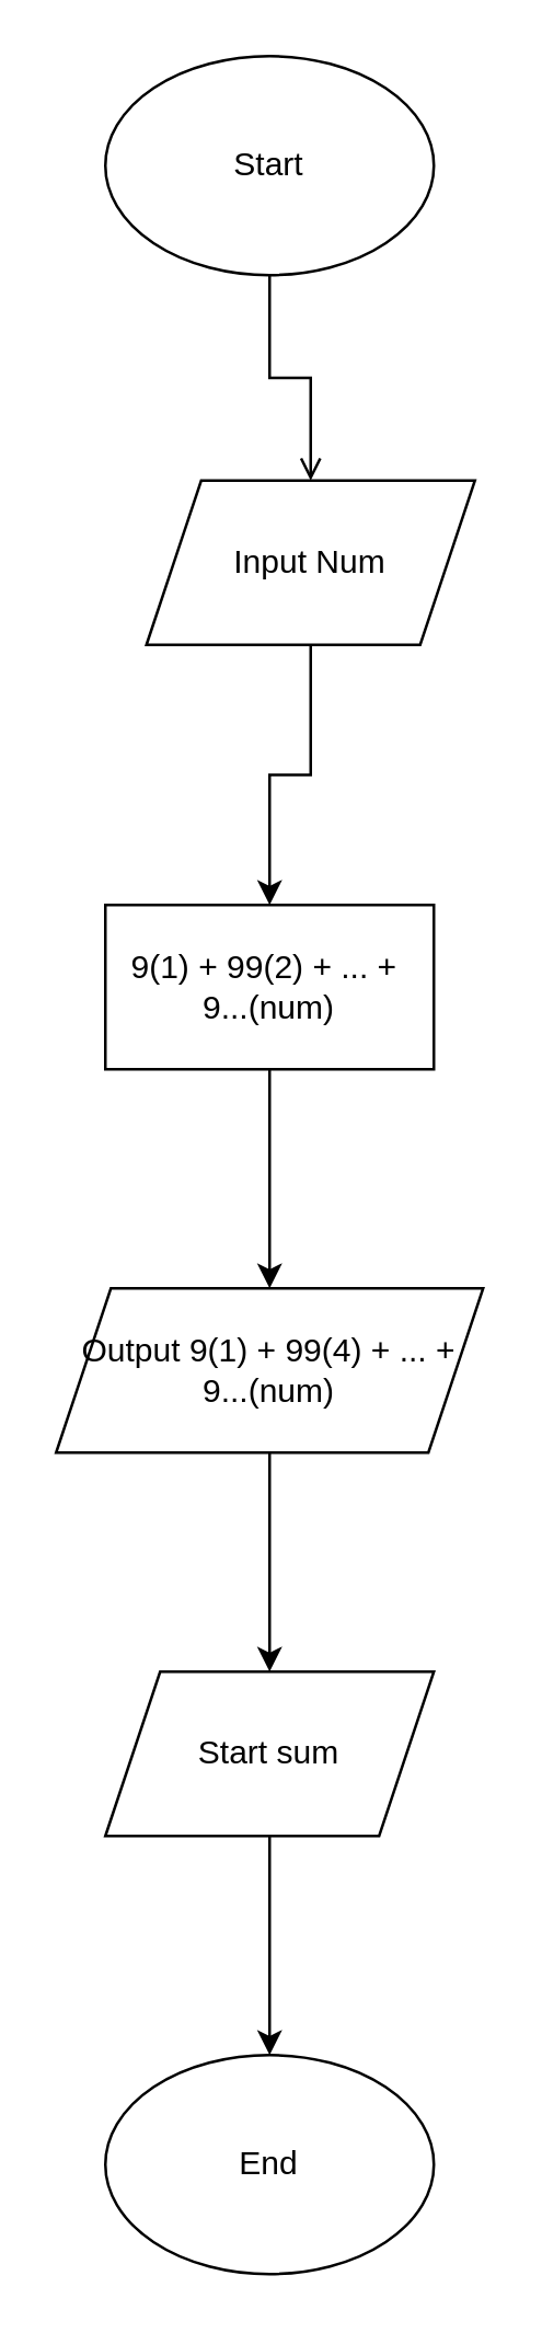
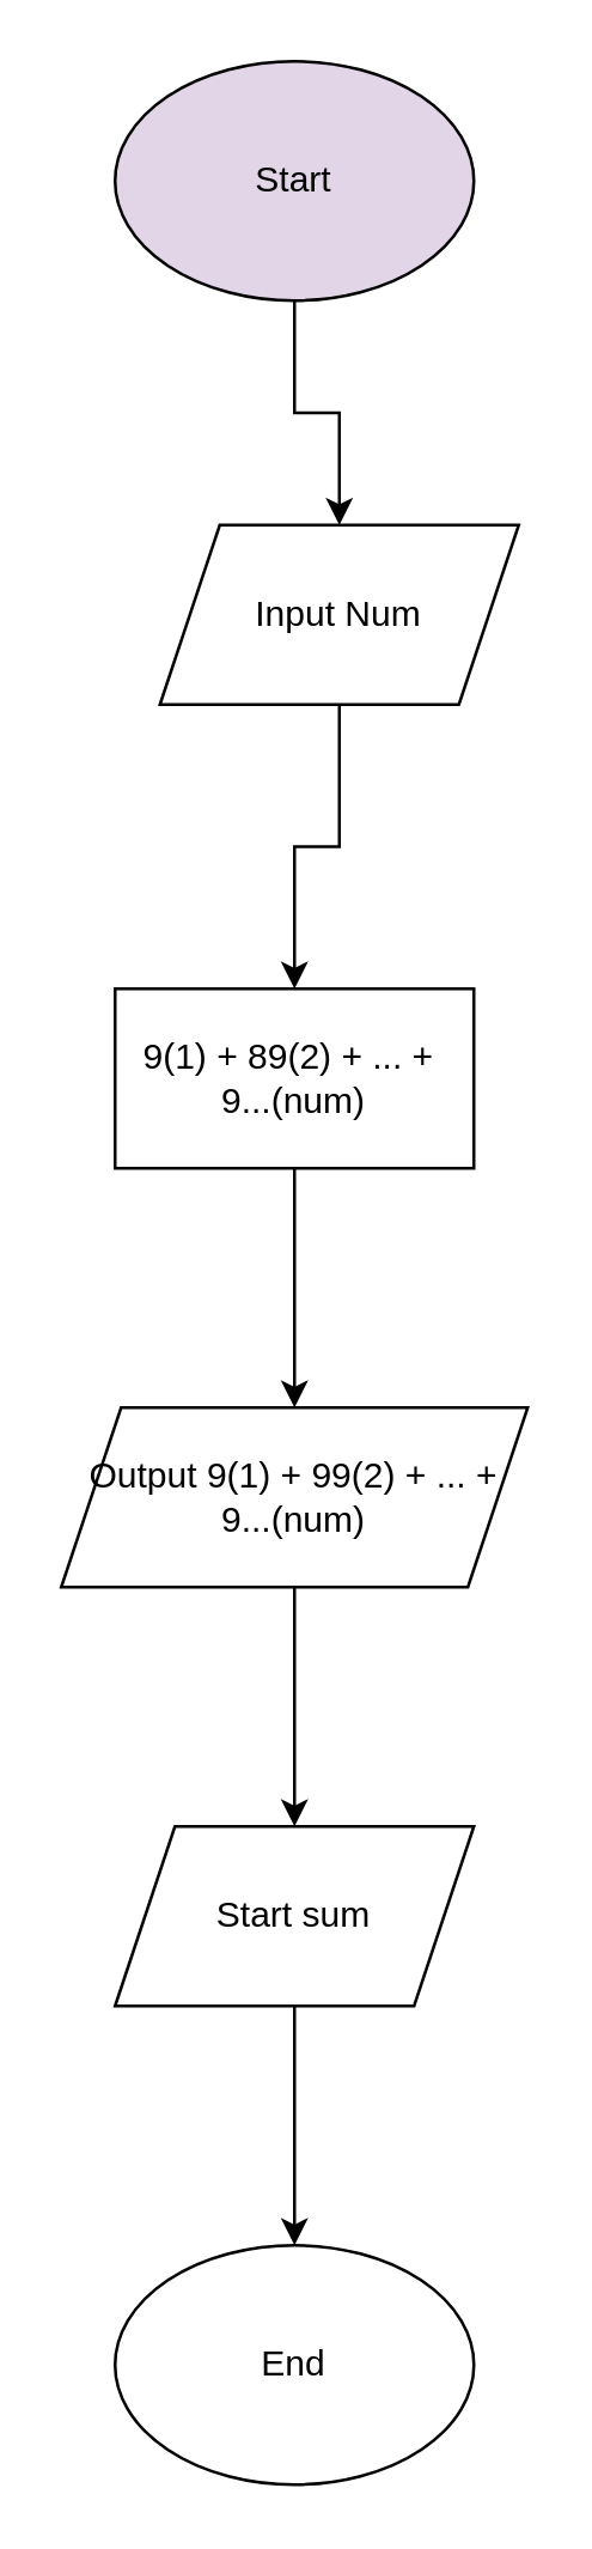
  <mxCell id="0" />
  <mxCell id="1" parent="0" />
- <mxCell id="2" value="" style="edgeStyle=orthogonalEdgeStyle;rounded=0;orthogonalLoop=1;jettySize=auto;html=1;endArrow=open;" edge="1" parent="1" source="3" target="5"><mxGeometry relative="1" as="geometry" /></mxCell>
- <mxCell id="3" value="Start" style="ellipse;whiteSpace=wrap;html=1;" vertex="1" parent="1"><mxGeometry x="38" y="20" width="120" height="80" as="geometry" /></mxCell>
+ <mxCell id="2" value="" style="edgeStyle=orthogonalEdgeStyle;rounded=0;orthogonalLoop=1;jettySize=auto;html=1;" edge="1" parent="1" source="3" target="5"><mxGeometry relative="1" as="geometry" /></mxCell>
+ <mxCell id="3" value="Start" style="ellipse;whiteSpace=wrap;html=1;fillColor=#e1d5e7;" vertex="1" parent="1"><mxGeometry x="38" y="20" width="120" height="80" as="geometry" /></mxCell>
  <mxCell id="4" value="" style="edgeStyle=orthogonalEdgeStyle;rounded=0;orthogonalLoop=1;jettySize=auto;html=1;" edge="1" parent="1" source="5" target="7"><mxGeometry relative="1" as="geometry" /></mxCell>
  <mxCell id="5" value="Input Num" style="shape=parallelogram;perimeter=parallelogramPerimeter;whiteSpace=wrap;html=1;fixedSize=1;" vertex="1" parent="1"><mxGeometry x="53" y="175" width="120" height="60" as="geometry" /></mxCell>
  <mxCell id="6" value="" style="edgeStyle=orthogonalEdgeStyle;rounded=0;orthogonalLoop=1;jettySize=auto;html=1;" edge="1" parent="1" source="7" target="9"><mxGeometry relative="1" as="geometry" /></mxCell>
- <mxCell id="7" value="9(1) + 99(2) + ... +&amp;nbsp;&lt;div&gt;9...(num)&lt;/div&gt;" style="whiteSpace=wrap;html=1;" vertex="1" parent="1"><mxGeometry x="38" y="330" width="120" height="60" as="geometry" /></mxCell>
+ <mxCell id="7" value="9(1) + 89(2) + ... +&amp;nbsp;&lt;div&gt;9...(num)&lt;/div&gt;" style="whiteSpace=wrap;html=1;" vertex="1" parent="1"><mxGeometry x="38" y="330" width="120" height="60" as="geometry" /></mxCell>
  <mxCell id="8" value="" style="edgeStyle=orthogonalEdgeStyle;rounded=0;orthogonalLoop=1;jettySize=auto;html=1;" edge="1" parent="1" source="9" target="11"><mxGeometry relative="1" as="geometry" /></mxCell>
- <mxCell id="9" value="Output 9(1) + 99(4) + ... + 9...(num)" style="shape=parallelogram;perimeter=parallelogramPerimeter;whiteSpace=wrap;html=1;fixedSize=1;" vertex="1" parent="1"><mxGeometry x="20" y="470" width="156" height="60" as="geometry" /></mxCell>
+ <mxCell id="9" value="Output 9(1) + 99(2) + ... + 9...(num)" style="shape=parallelogram;perimeter=parallelogramPerimeter;whiteSpace=wrap;html=1;fixedSize=1;" vertex="1" parent="1"><mxGeometry x="20" y="470" width="156" height="60" as="geometry" /></mxCell>
  <mxCell id="10" value="" style="edgeStyle=orthogonalEdgeStyle;rounded=0;orthogonalLoop=1;jettySize=auto;html=1;" edge="1" parent="1" source="11" target="12"><mxGeometry relative="1" as="geometry" /></mxCell>
  <mxCell id="11" value="Start sum" style="shape=parallelogram;perimeter=parallelogramPerimeter;whiteSpace=wrap;html=1;fixedSize=1;" vertex="1" parent="1"><mxGeometry x="38" y="610" width="120" height="60" as="geometry" /></mxCell>
  <mxCell id="12" value="End" style="ellipse;whiteSpace=wrap;html=1;" vertex="1" parent="1"><mxGeometry x="38" y="750" width="120" height="80" as="geometry" /></mxCell>
